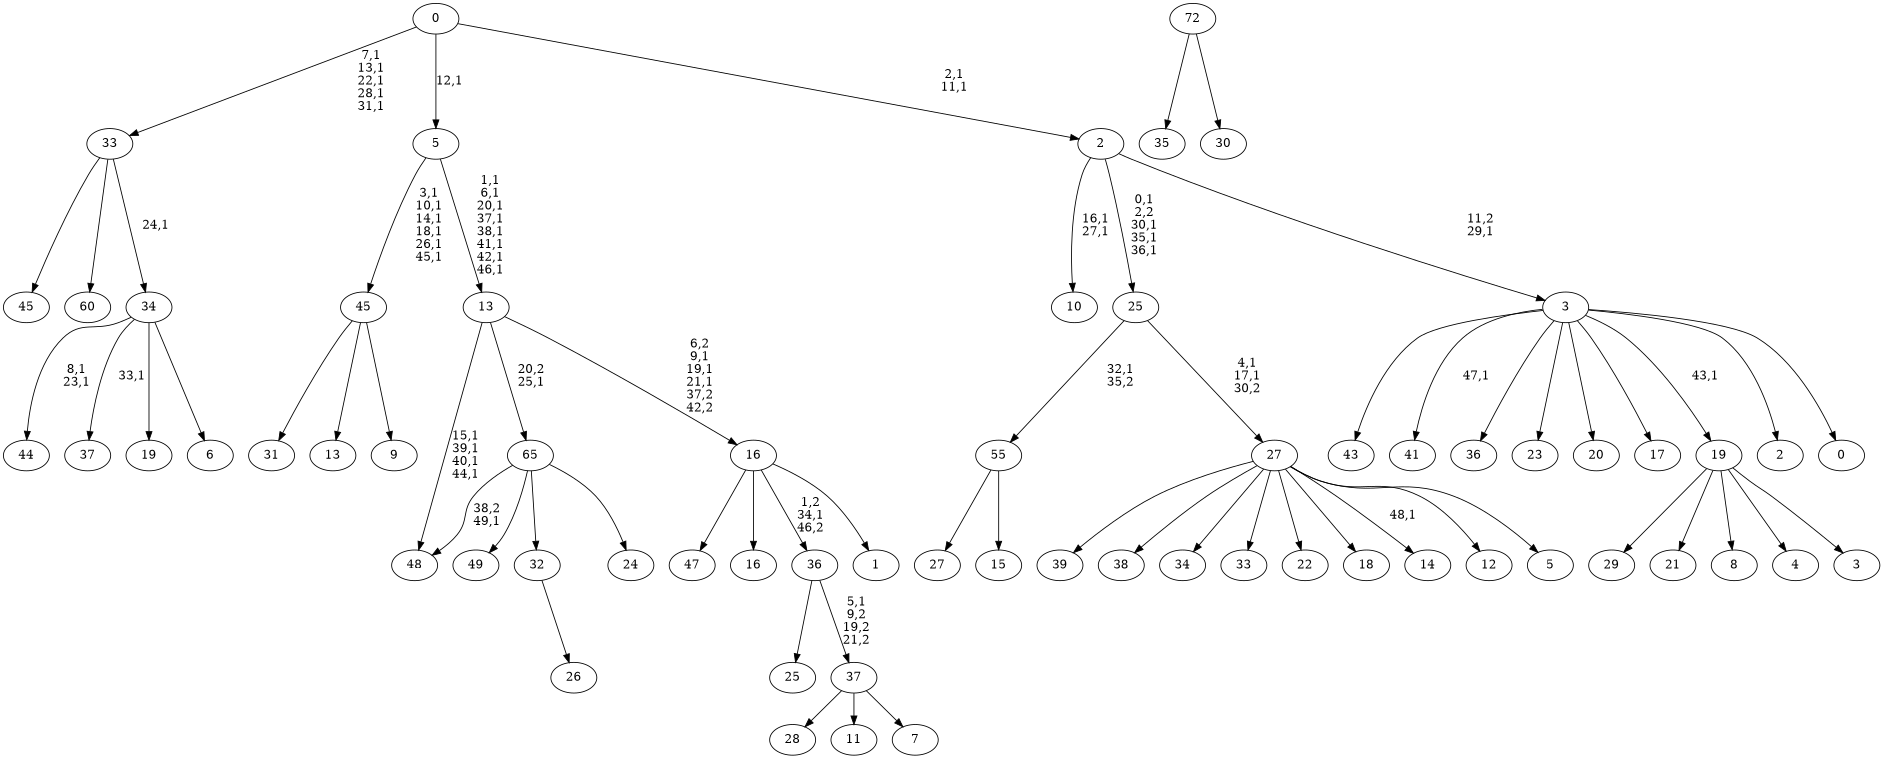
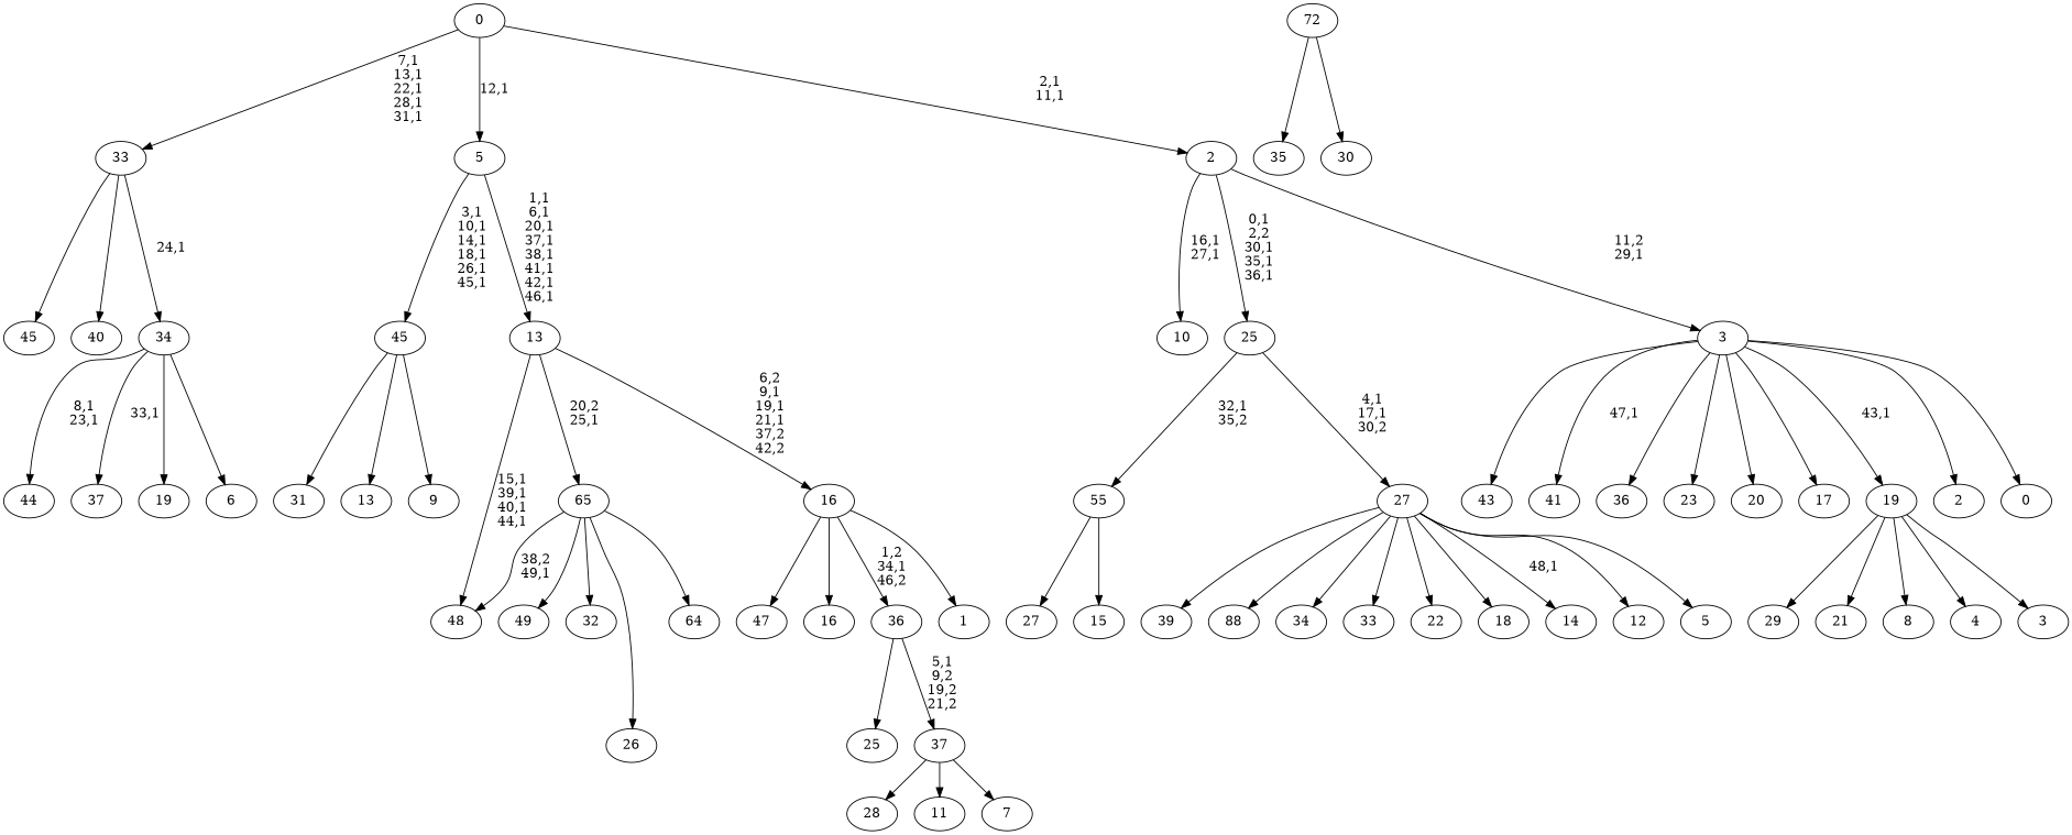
  digraph {
    n1 [label=49]
    n2 [label=48]
    n3 [label=47]
    n4 [label=45]
    n5 [label=44]
    n6 [label=43]
    n7 [label=41]
-   n8 [label=60]
+   n8 [label=40]
    n9 [label=39]
-   n10 [label=38]
+   n10 [label=88]
    n11 [label=37]
    n12 [label=36]
    n13 [label=35]
    n14 [label=34]
    n15 [label=33]
    n16 [label=32]
    n17 [label=31]
    n18 [label=30]
    72
    n20 [label=29]
    n21 [label=28]
    n22 [label=27]
    n23 [label=26]
    n24 [label=25]
-   n25 [label=24]
+   n25 [label=64]
    65
    n27 [label=23]
    n28 [label=22]
    n29 [label=21]
    n30 [label=20]
    n31 [label=19]
    n32 [label=18]
    n33 [label=17]
    n34 [label=16]
    n35 [label=15]
    55
    n37 [label=14]
    n38 [label=13]
    n39 [label=12]
    n40 [label=11]
    n41 [label=10]
    n42 [label=9]
    45
    n44 [label=8]
    n45 [label=7]
    37
    36
    n48 [label=6]
    34
    33
    n51 [label=5]
    27
    25
    n54 [label=4]
    n55 [label=3]
    19
    n57 [label=2]
    n58 [label=1]
    16
    13
    5
    n62 [label=0]
    3
    2
    0
    72 -> n13
    72 -> n18
    65 -> n1
    65 -> n2 [label="38,2\n49,1"]
    65 -> n16
-   n16 -> n23
+   65 -> n23
    65 -> n25
    55 -> n22
    55 -> n35
    45 -> n17
    45 -> n38
    45 -> n42
    37 -> n21
    37 -> n40
    37 -> n45
    36 -> n24
    36 -> 37 [label="5,1\n9,2\n19,2\n21,2"]
    34 -> n5 [label="8,1\n23,1"]
    34 -> n11 [label="33,1"]
    34 -> n31
    34 -> n48
    33 -> n4
    33 -> n8
    33 -> 34 [label="24,1"]
    27 -> n9
    27 -> n10
    27 -> n14
    27 -> n15
    27 -> n28
    27 -> n32
    27 -> n37 [label="48,1"]
    27 -> n39
    27 -> n51
    25 -> 55 [label="32,1\n35,2"]
    25 -> 27 [label="4,1\n17,1\n30,2"]
    19 -> n20
    19 -> n29
    19 -> n44
    19 -> n54
    19 -> n55
    16 -> n3
    16 -> n34
    16 -> 36 [label="1,2\n34,1\n46,2"]
    16 -> n58
    13 -> n2 [label="15,1\n39,1\n40,1\n44,1"]
    13 -> 65 [label="20,2\n25,1"]
    13 -> 16 [label="6,2\n9,1\n19,1\n21,1\n37,2\n42,2"]
    5 -> 45 [label="3,1\n10,1\n14,1\n18,1\n26,1\n45,1"]
    5 -> 13 [label="1,1\n6,1\n20,1\n37,1\n38,1\n41,1\n42,1\n46,1"]
    3 -> n6
    3 -> n7 [label="47,1"]
    3 -> n12
    3 -> n27
    3 -> n30
    3 -> n33
    3 -> 19 [label="43,1"]
    3 -> n57
    3 -> n62
    2 -> n41 [label="16,1\n27,1"]
    2 -> 25 [label="0,1\n2,2\n30,1\n35,1\n36,1"]
    2 -> 3 [label="11,2\n29,1"]
    0 -> 33 [label="7,1\n13,1\n22,1\n28,1\n31,1"]
    0 -> 5 [label="12,1"]
    0 -> 2 [label="2,1\n11,1"]
  }
